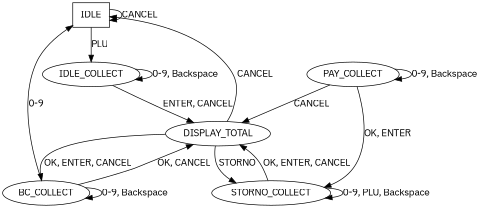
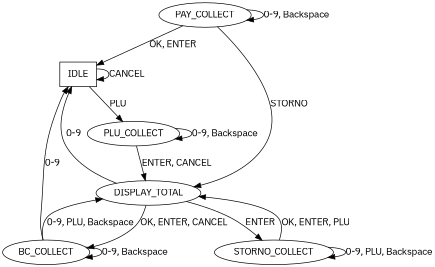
  digraph {
    fontname="IBM Plex Sans"
    node [fontname="IBM Plex Sans"]
    edge [fontname="IBM Plex Sans"]
    IDLE [shape=box]
-   PLU_COLLECT [label=IDLE_COLLECT]
+   PLU_COLLECT
    BC_COLLECT
    DISPLAY_TOTAL
    STORNO_COLLECT
    PAY_COLLECT
    IDLE -> IDLE [label=CANCEL]
    IDLE -> PLU_COLLECT [label=PLU]
    PLU_COLLECT -> PLU_COLLECT [label="0-9, Backspace"]
    PLU_COLLECT -> DISPLAY_TOTAL [label="ENTER, CANCEL"]
    BC_COLLECT -> IDLE [label="0-9"]
    BC_COLLECT -> BC_COLLECT [label="0-9, Backspace"]
-   BC_COLLECT -> DISPLAY_TOTAL [label="OK, CANCEL"]
-   DISPLAY_TOTAL -> IDLE [label=CANCEL]
+   BC_COLLECT -> DISPLAY_TOTAL [label="0-9, PLU, Backspace"]
+   DISPLAY_TOTAL -> IDLE [label="0-9"]
    DISPLAY_TOTAL -> BC_COLLECT [label="OK, ENTER, CANCEL"]
-   DISPLAY_TOTAL -> STORNO_COLLECT [label=STORNO]
-   STORNO_COLLECT -> DISPLAY_TOTAL [label="OK, ENTER, CANCEL"]
+   DISPLAY_TOTAL -> STORNO_COLLECT [label=ENTER]
+   STORNO_COLLECT -> DISPLAY_TOTAL [label="OK, ENTER, PLU"]
    STORNO_COLLECT -> STORNO_COLLECT [label="0-9, PLU, Backspace"]
-   PAY_COLLECT -> STORNO_COLLECT [label="OK, ENTER"]
-   PAY_COLLECT -> DISPLAY_TOTAL [label=CANCEL]
+   PAY_COLLECT -> IDLE [label="OK, ENTER"]
+   PAY_COLLECT -> DISPLAY_TOTAL [label=STORNO]
    PAY_COLLECT -> PAY_COLLECT [label="0-9, Backspace"]
  }
